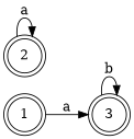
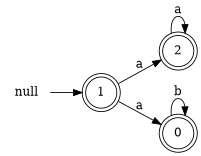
  digraph {
    rankdir=LR
    node [shape=doublecircle]
+   null [shape=plaintext]
    1
    2
-   3
+   3 [label=0]
+   null -> 1
+   1 -> 2 [label=a]
    1 -> 3 [label=a]
    2 -> 2 [label=a]
    3 -> 3 [label=b]
  }
